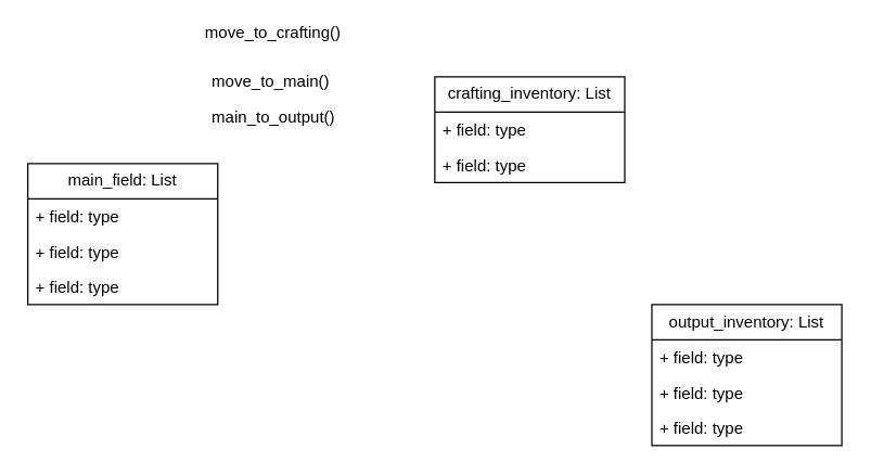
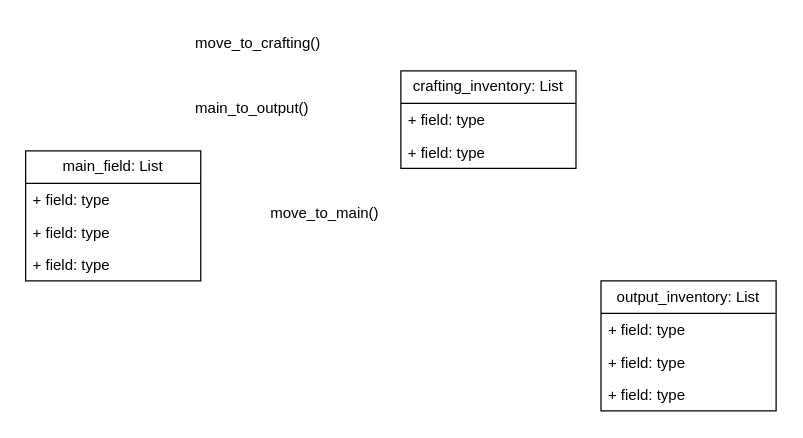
  <mxCell id="0" />
  <mxCell id="1" parent="0" />
  <mxCell id="2" value="main_field: List" style="swimlane;fontStyle=0;childLayout=stackLayout;horizontal=1;startSize=26;fillColor=none;horizontalStack=0;resizeParent=1;resizeParentMax=0;resizeLast=0;collapsible=1;marginBottom=0;whiteSpace=wrap;html=1;" vertex="1" parent="1"><mxGeometry x="20" y="120" width="140" height="104" as="geometry" /></mxCell>
  <mxCell id="3" value="+ field: type" style="text;strokeColor=none;fillColor=none;align=left;verticalAlign=top;spacingLeft=4;spacingRight=4;overflow=hidden;rotatable=0;points=[[0,0.5],[1,0.5]];portConstraint=eastwest;whiteSpace=wrap;html=1;" vertex="1" parent="2"><mxGeometry y="26" width="140" height="26" as="geometry" /></mxCell>
  <mxCell id="4" value="+ field: type" style="text;strokeColor=none;fillColor=none;align=left;verticalAlign=top;spacingLeft=4;spacingRight=4;overflow=hidden;rotatable=0;points=[[0,0.5],[1,0.5]];portConstraint=eastwest;whiteSpace=wrap;html=1;" vertex="1" parent="2"><mxGeometry y="52" width="140" height="26" as="geometry" /></mxCell>
  <mxCell id="5" value="+ field: type" style="text;strokeColor=none;fillColor=none;align=left;verticalAlign=top;spacingLeft=4;spacingRight=4;overflow=hidden;rotatable=0;points=[[0,0.5],[1,0.5]];portConstraint=eastwest;whiteSpace=wrap;html=1;" vertex="1" parent="2"><mxGeometry y="78" width="140" height="26" as="geometry" /></mxCell>
  <mxCell id="6" value="crafting_inventory: List" style="swimlane;fontStyle=0;childLayout=stackLayout;horizontal=1;startSize=26;fillColor=none;horizontalStack=0;resizeParent=1;resizeParentMax=0;resizeLast=0;collapsible=1;marginBottom=0;whiteSpace=wrap;html=1;" vertex="1" parent="1"><mxGeometry x="320" y="56" width="140" height="78" as="geometry" /></mxCell>
  <mxCell id="7" value="+ field: type" style="text;strokeColor=none;fillColor=none;align=left;verticalAlign=top;spacingLeft=4;spacingRight=4;overflow=hidden;rotatable=0;points=[[0,0.5],[1,0.5]];portConstraint=eastwest;whiteSpace=wrap;html=1;" vertex="1" parent="6"><mxGeometry y="26" width="140" height="26" as="geometry" /></mxCell>
  <mxCell id="8" value="+ field: type" style="text;strokeColor=none;fillColor=none;align=left;verticalAlign=top;spacingLeft=4;spacingRight=4;overflow=hidden;rotatable=0;points=[[0,0.5],[1,0.5]];portConstraint=eastwest;whiteSpace=wrap;html=1;" vertex="1" parent="6"><mxGeometry y="52" width="140" height="26" as="geometry" /></mxCell>
  <mxCell id="9" value="output_inventory: List" style="swimlane;fontStyle=0;childLayout=stackLayout;horizontal=1;startSize=26;fillColor=none;horizontalStack=0;resizeParent=1;resizeParentMax=0;resizeLast=0;collapsible=1;marginBottom=0;whiteSpace=wrap;html=1;" vertex="1" parent="1"><mxGeometry x="480" y="224" width="140" height="104" as="geometry" /></mxCell>
  <mxCell id="10" value="+ field: type" style="text;strokeColor=none;fillColor=none;align=left;verticalAlign=top;spacingLeft=4;spacingRight=4;overflow=hidden;rotatable=0;points=[[0,0.5],[1,0.5]];portConstraint=eastwest;whiteSpace=wrap;html=1;" vertex="1" parent="9"><mxGeometry y="26" width="140" height="26" as="geometry" /></mxCell>
  <mxCell id="11" value="+ field: type" style="text;strokeColor=none;fillColor=none;align=left;verticalAlign=top;spacingLeft=4;spacingRight=4;overflow=hidden;rotatable=0;points=[[0,0.5],[1,0.5]];portConstraint=eastwest;whiteSpace=wrap;html=1;" vertex="1" parent="9"><mxGeometry y="52" width="140" height="26" as="geometry" /></mxCell>
  <mxCell id="12" value="+ field: type" style="text;strokeColor=none;fillColor=none;align=left;verticalAlign=top;spacingLeft=4;spacingRight=4;overflow=hidden;rotatable=0;points=[[0,0.5],[1,0.5]];portConstraint=eastwest;whiteSpace=wrap;html=1;" vertex="1" parent="9"><mxGeometry y="78" width="140" height="26" as="geometry" /></mxCell>
- <mxCell id="13" value="move_to_crafting()" style="text;strokeColor=none;fillColor=none;align=left;verticalAlign=top;spacingLeft=4;spacingRight=4;overflow=hidden;rotatable=0;points=[[0,0.5],[1,0.5]];portConstraint=eastwest;whiteSpace=wrap;html=1;" vertex="1" parent="1"><mxGeometry x="145" y="10" width="140" height="26" as="geometry" /></mxCell>
- <mxCell id="14" value="move_to_main()" style="text;strokeColor=none;fillColor=none;align=left;verticalAlign=top;spacingLeft=4;spacingRight=4;overflow=hidden;rotatable=0;points=[[0,0.5],[1,0.5]];portConstraint=eastwest;whiteSpace=wrap;html=1;" vertex="1" parent="1"><mxGeometry x="150" y="46" width="140" height="26" as="geometry" /></mxCell>
+ <mxCell id="13" value="move_to_crafting()" style="text;strokeColor=none;fillColor=none;align=left;verticalAlign=top;spacingLeft=4;spacingRight=4;overflow=hidden;rotatable=0;points=[[0,0.5],[1,0.5]];portConstraint=eastwest;whiteSpace=wrap;html=1;" vertex="1" parent="1"><mxGeometry x="150" y="20" width="140" height="26" as="geometry" /></mxCell>
+ <mxCell id="14" value="move_to_main()" style="text;strokeColor=none;fillColor=none;align=left;verticalAlign=top;spacingLeft=4;spacingRight=4;overflow=hidden;rotatable=0;points=[[0,0.5],[1,0.5]];portConstraint=eastwest;whiteSpace=wrap;html=1;" vertex="1" parent="1"><mxGeometry x="210" y="156" width="140" height="26" as="geometry" /></mxCell>
  <mxCell id="15" value="main_to_output()" style="text;strokeColor=none;fillColor=none;align=left;verticalAlign=top;spacingLeft=4;spacingRight=4;overflow=hidden;rotatable=0;points=[[0,0.5],[1,0.5]];portConstraint=eastwest;whiteSpace=wrap;html=1;" vertex="1" parent="1"><mxGeometry x="150" y="72" width="140" height="26" as="geometry" /></mxCell>
